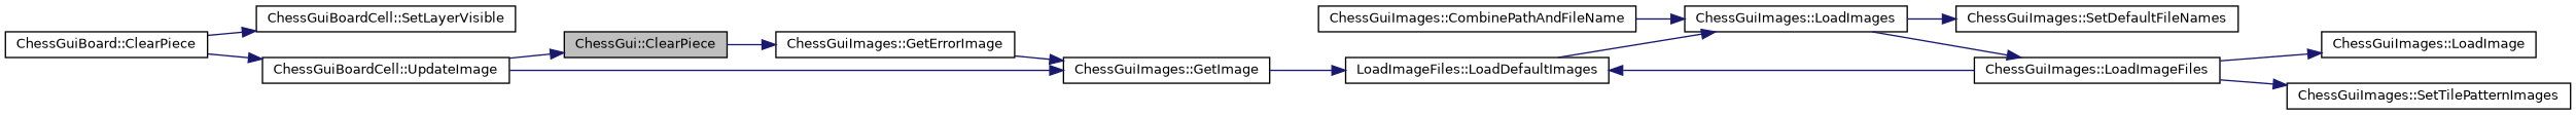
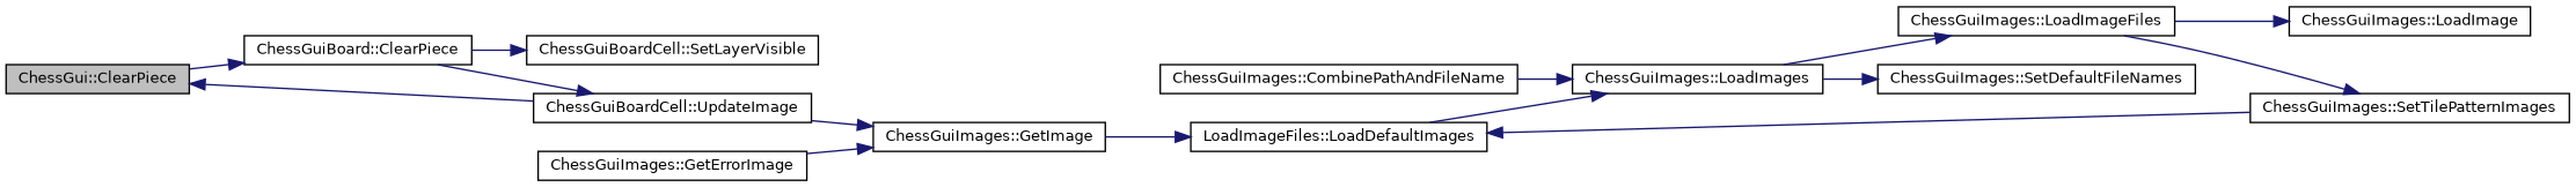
  digraph {
    rankdir=LR
    node [color=black fontname=Helvetica fontsize=10 shape=record]
    edge [color=midnightblue fontname=Helvetica fontsize=10 labelfontname=Helvetica labelfontsize=10 style=solid]
    n1 [fillcolor=grey75 fontcolor=black height=0.2 label="ChessGui::ClearPiece" style=filled width=0.4]
    n2 [height=0.2 label="ChessGuiBoard::ClearPiece" width=0.4]
    n3 [height=0.2 label="ChessGuiBoardCell::SetLayerVisible" width=0.4]
    n4 [height=0.2 label="ChessGuiBoardCell::UpdateImage" width=0.4]
    n5 [height=0.2 label="ChessGuiImages::GetImage" width=0.4]
    n6 [height=0.2 label="ChessGuiImages::GetErrorImage" width=0.4]
    n7 [height=0.2 label="LoadImageFiles::LoadDefaultImages" width=0.4]
    n8 [height=0.2 label="ChessGuiImages::LoadImages" width=0.4]
    n9 [height=0.2 label="ChessGuiImages::LoadImageFiles" width=0.4]
    n10 [height=0.2 label="ChessGuiImages::SetDefaultFileNames" width=0.4]
    n11 [height=0.2 label="ChessGuiImages::CombinePathAndFileName" width=0.4]
    n12 [height=0.2 label="ChessGuiImages::LoadImage" width=0.4]
    n13 [height=0.2 label="ChessGuiImages::SetTilePatternImages" width=0.4]
-   n1 -> n6
+   n1 -> n2
    n2 -> n3
    n2 -> n4
    n4 -> n1
    n4 -> n5
    n5 -> n7
    n6 -> n5
    n7 -> n8
    n8 -> n9
    n8 -> n10
    n9 -> n12
    n9 -> n13
    n11 -> n8
-   n9 -> n7
+   n13 -> n7
  }
